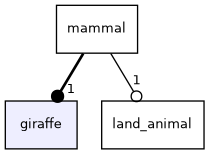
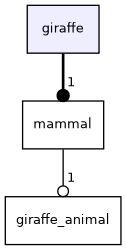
  digraph {
    compound=true
    node [fontname=Helvetica fontsize=10 shape=box]
    edge [headlabel=1 labeldistance=1.5 labelfontname=Helvetica labelfontsize=10]
    n1 [fillcolor="#eeeeff" label=giraffe pencolor=black style=filled]
    n2 [label=mammal]
-   n3 [label=land_animal]
-   n2 -> n1 [arrowhead=dot style=bold]
+   n3 [label=giraffe_animal]
+   n1 -> n2 [arrowhead=dot style=bold]
    n2 -> n3 [arrowhead=odot style=solid]
  }
